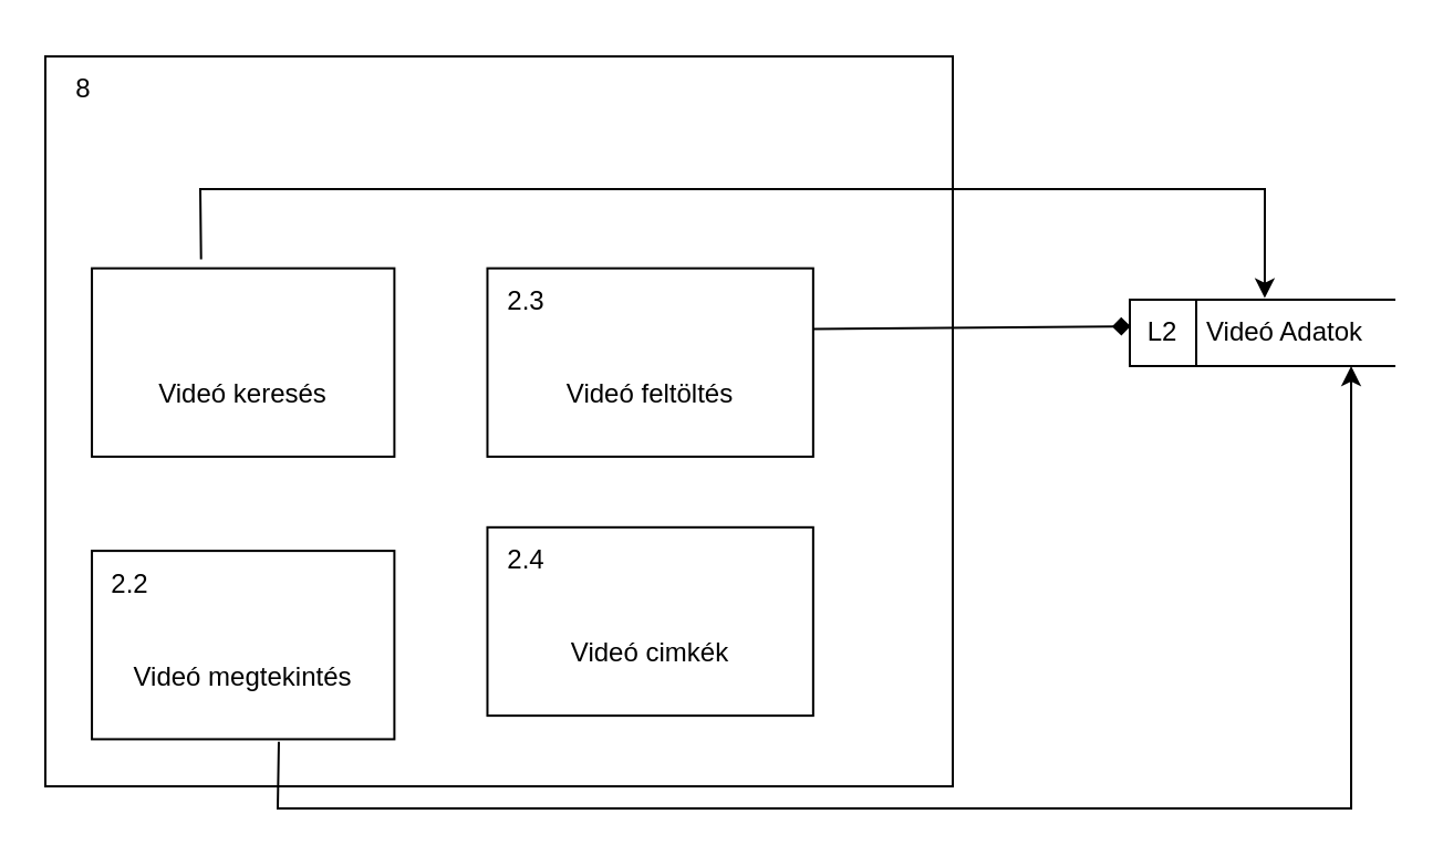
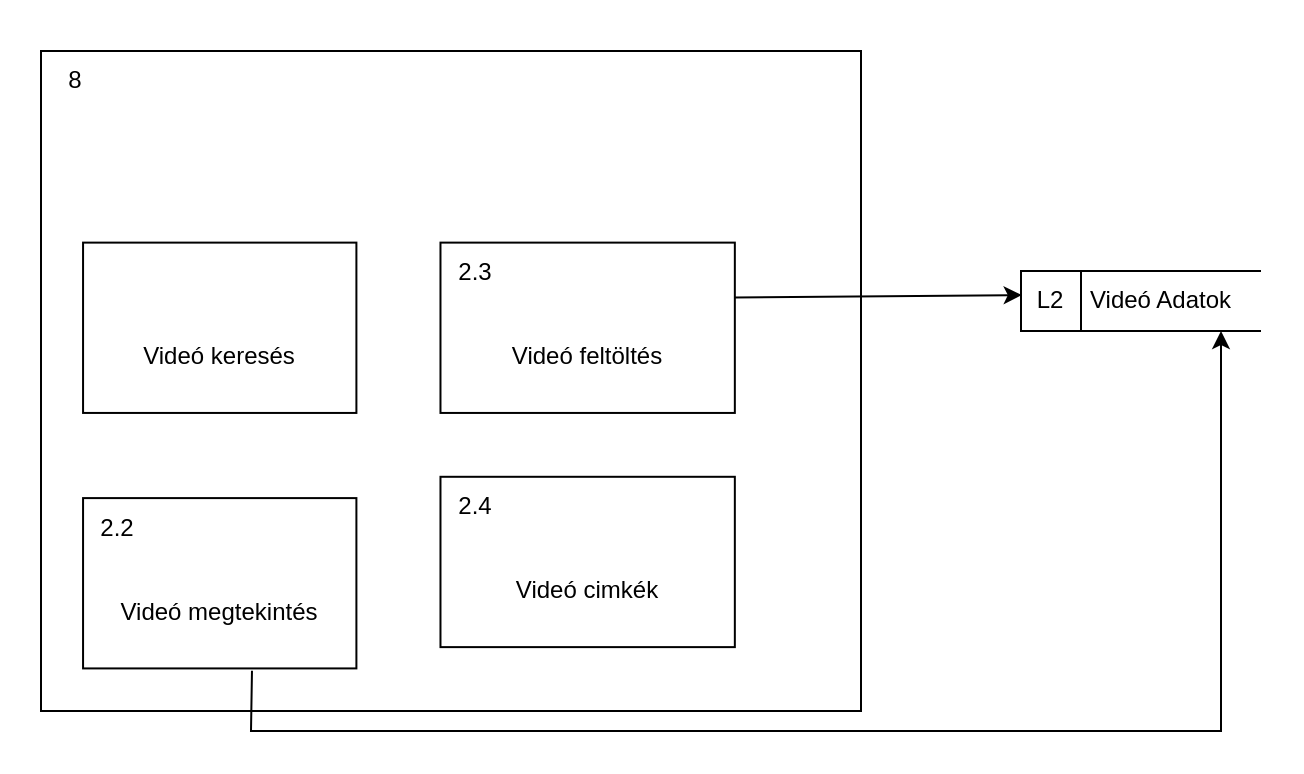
  <mxCell id="0" />
  <mxCell id="1" parent="0" />
  <mxCell id="2" value="" style="html=1;dashed=0;whitespace=wrap;shape=mxgraph.dfd.process;align=center;container=1;collapsible=0;spacingTop=30;" vertex="1" parent="1"><mxGeometry x="20" y="25" width="410" height="330" as="geometry" /></mxCell>
  <mxCell id="3" value="8" style="text;html=1;strokeColor=none;fillColor=none;align=center;verticalAlign=middle;whiteSpace=wrap;rounded=0;movable=0;resizable=0;rotatable=0;cloneable=0;deletable=0;connectable=0;allowArrows=0;pointerEvents=1;" vertex="1" parent="2"><mxGeometry width="35" height="30" as="geometry" /></mxCell>
  <mxCell id="4" value="" style="text;html=1;strokeColor=none;fillColor=none;align=left;verticalAlign=middle;whiteSpace=wrap;rounded=0;movable=0;resizable=0;connectable=0;allowArrows=0;rotatable=0;cloneable=0;deletable=0;spacingLeft=6;autosize=1;resizeWidth=0;" vertex="1" parent="2"><mxGeometry x="35" y="-5" width="50" height="40" as="geometry" /></mxCell>
  <mxCell id="5" value="Videó keresés" style="html=1;dashed=0;whitespace=wrap;shape=mxgraph.dfd.process2;align=center;container=1;collapsible=0;spacingTop=30;" vertex="1" parent="2"><mxGeometry x="21.026" y="95.806" width="136.667" height="85.161" as="geometry" /></mxCell>
  <mxCell id="6" value="" style="text;strokeColor=none;fillColor=none;align=left;verticalAlign=middle;whiteSpace=wrap;rounded=0;autosize=1;connectable=0;allowArrows=0;movable=0;resizable=0;rotatable=0;deletable=0;cloneable=0;spacingLeft=6;fontStyle=0;html=1;" vertex="1" parent="5"><mxGeometry x="35" y="-5" width="50" height="40" as="geometry" /></mxCell>
  <mxCell id="7" value="Videó megtekintés" style="html=1;dashed=0;whitespace=wrap;shape=mxgraph.dfd.process2;align=center;container=1;collapsible=0;spacingTop=30;" vertex="1" parent="2"><mxGeometry x="21.026" y="223.548" width="136.667" height="85.161" as="geometry" /></mxCell>
  <mxCell id="8" value="2.2" style="text;html=1;strokeColor=none;fillColor=none;align=center;verticalAlign=middle;whiteSpace=wrap;rounded=0;connectable=0;allowArrows=0;editable=1;movable=0;resizable=0;rotatable=0;deletable=0;locked=0;cloneable=0;" vertex="1" parent="7"><mxGeometry width="35" height="30" as="geometry" /></mxCell>
  <mxCell id="9" value="" style="text;strokeColor=none;fillColor=none;align=left;verticalAlign=middle;whiteSpace=wrap;rounded=0;autosize=1;connectable=0;allowArrows=0;movable=0;resizable=0;rotatable=0;deletable=0;cloneable=0;spacingLeft=6;fontStyle=0;html=1;" vertex="1" parent="7"><mxGeometry x="35" y="-5" width="50" height="40" as="geometry" /></mxCell>
  <mxCell id="10" value="Videó feltöltés" style="html=1;dashed=0;whitespace=wrap;shape=mxgraph.dfd.process2;align=center;container=1;collapsible=0;spacingTop=30;" vertex="1" parent="2"><mxGeometry x="199.744" y="95.806" width="147.179" height="85.161" as="geometry" /></mxCell>
  <mxCell id="11" value="2.3" style="text;html=1;strokeColor=none;fillColor=none;align=center;verticalAlign=middle;whiteSpace=wrap;rounded=0;connectable=0;allowArrows=0;editable=1;movable=0;resizable=0;rotatable=0;deletable=0;locked=0;cloneable=0;" vertex="1" parent="10"><mxGeometry width="35" height="30" as="geometry" /></mxCell>
  <mxCell id="12" value="" style="text;strokeColor=none;fillColor=none;align=left;verticalAlign=middle;whiteSpace=wrap;rounded=0;autosize=1;connectable=0;allowArrows=0;movable=0;resizable=0;rotatable=0;deletable=0;cloneable=0;spacingLeft=6;fontStyle=0;html=1;" vertex="1" parent="10"><mxGeometry x="35" y="-5" width="50" height="40" as="geometry" /></mxCell>
  <mxCell id="13" value="Videó cimkék" style="html=1;dashed=0;whitespace=wrap;shape=mxgraph.dfd.process2;align=center;container=1;collapsible=0;spacingTop=30;" vertex="1" parent="2"><mxGeometry x="199.744" y="212.903" width="147.179" height="85.161" as="geometry" /></mxCell>
  <mxCell id="14" value="2.4" style="text;html=1;strokeColor=none;fillColor=none;align=center;verticalAlign=middle;whiteSpace=wrap;rounded=0;connectable=0;allowArrows=0;editable=1;movable=0;resizable=0;rotatable=0;deletable=0;locked=0;cloneable=0;" vertex="1" parent="13"><mxGeometry width="35" height="30" as="geometry" /></mxCell>
  <mxCell id="15" value="" style="text;strokeColor=none;fillColor=none;align=left;verticalAlign=middle;whiteSpace=wrap;rounded=0;autosize=1;connectable=0;allowArrows=0;movable=0;resizable=0;rotatable=0;deletable=0;cloneable=0;spacingLeft=6;fontStyle=0;html=1;" vertex="1" parent="13"><mxGeometry x="35" y="-5" width="50" height="40" as="geometry" /></mxCell>
  <mxCell id="16" value="Videó Adatok" style="html=1;dashed=0;whitespace=wrap;shape=mxgraph.dfd.dataStoreID;align=left;spacingLeft=33;container=1;collapsible=0;autosize=0;" vertex="1" parent="1"><mxGeometry x="510" y="135" width="120" height="30" as="geometry" /></mxCell>
  <mxCell id="17" value="L2" style="text;html=1;strokeColor=none;fillColor=none;align=center;verticalAlign=middle;whiteSpace=wrap;rounded=0;movable=0;resizable=0;rotatable=0;cloneable=0;deletable=0;allowArrows=0;connectable=0;" vertex="1" parent="16"><mxGeometry width="30" height="30" as="geometry" /></mxCell>
- <mxCell id="18" value="" style="endArrow=diamond;html=1;rounded=0;verticalAlign=bottom;entryX=0.003;entryY=0.401;entryDx=0;entryDy=0;entryPerimeter=0;exitX=0.998;exitY=0.322;exitDx=0;exitDy=0;exitPerimeter=0;" edge="1" parent="1" source="10" target="16"><mxGeometry width="50" height="50" relative="1" as="geometry"><mxPoint x="370" y="175" as="sourcePoint" /><mxPoint x="490" y="175" as="targetPoint" /></mxGeometry></mxCell>
- <mxCell id="19" value="" style="endArrow=classic;html=1;rounded=0;verticalAlign=bottom;exitX=0.361;exitY=-0.048;exitDx=0;exitDy=0;exitPerimeter=0;entryX=0.508;entryY=-0.023;entryDx=0;entryDy=0;entryPerimeter=0;" edge="1" parent="1" source="5" target="16"><mxGeometry width="50" height="50" relative="1" as="geometry"><mxPoint x="210" y="175" as="sourcePoint" /><mxPoint x="330" y="175" as="targetPoint" /><Array as="points"><mxPoint x="90" y="85" /><mxPoint x="571" y="85" /></Array></mxGeometry></mxCell>
+ <mxCell id="18" value="" style="endArrow=classic;html=1;rounded=0;verticalAlign=bottom;entryX=0.003;entryY=0.401;entryDx=0;entryDy=0;entryPerimeter=0;exitX=0.998;exitY=0.322;exitDx=0;exitDy=0;exitPerimeter=0;" edge="1" parent="1" source="10" target="16"><mxGeometry width="50" height="50" relative="1" as="geometry"><mxPoint x="370" y="175" as="sourcePoint" /><mxPoint x="490" y="175" as="targetPoint" /></mxGeometry></mxCell>
  <mxCell id="20" value="" style="endArrow=classic;html=1;rounded=0;verticalAlign=bottom;exitX=0.618;exitY=1.014;exitDx=0;exitDy=0;exitPerimeter=0;" edge="1" parent="1" source="7"><mxGeometry width="50" height="50" relative="1" as="geometry"><mxPoint x="210" y="175" as="sourcePoint" /><mxPoint x="610" y="165" as="targetPoint" /><Array as="points"><mxPoint x="125" y="365" /><mxPoint x="610" y="365" /></Array></mxGeometry></mxCell>
